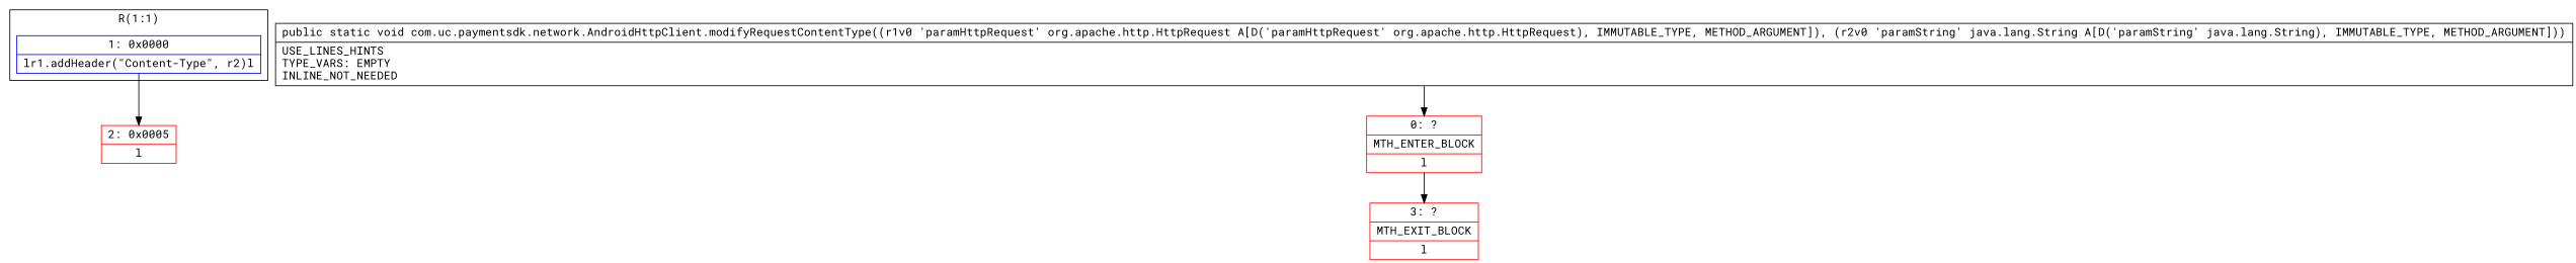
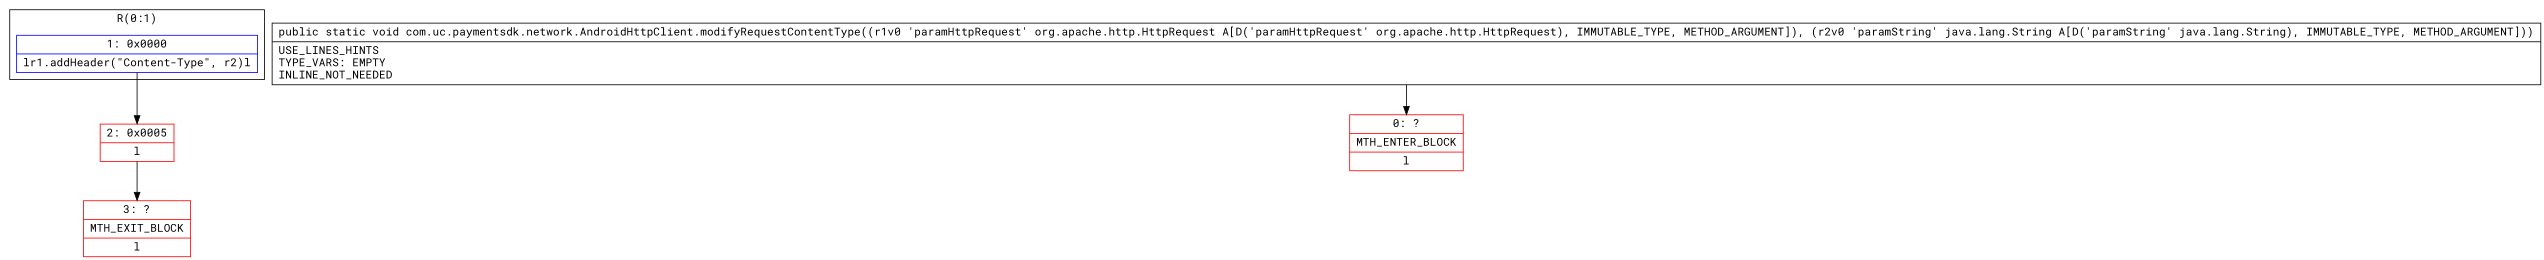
  digraph {
    fontname="Roboto Mono"
    node [color=red fontname="Roboto Mono" shape=record]
    edge [fontname="Roboto Mono"]
    n1 [color=blue label="{1\:\ 0x0000|lr1.addHeader(\"Content\-Type\", r2)l}"]
    n2 [label="{2\:\ 0x0005|l}"]
    n3 [label="{3\:\ ?|MTH_EXIT_BLOCK\l|l}"]
    n4 [label="{0\:\ ?|MTH_ENTER_BLOCK\l|l}"]
    n5 [label="{public static void com.uc.paymentsdk.network.AndroidHttpClient.modifyRequestContentType((r1v0 'paramHttpRequest' org.apache.http.HttpRequest A[D('paramHttpRequest' org.apache.http.HttpRequest), IMMUTABLE_TYPE, METHOD_ARGUMENT]), (r2v0 'paramString' java.lang.String A[D('paramString' java.lang.String), IMMUTABLE_TYPE, METHOD_ARGUMENT]))  | USE_LINES_HINTS\lTYPE_VARS: EMPTY\lINLINE_NOT_NEEDED\l}" color=""]
    subgraph cluster_1 {
-     label="R(1:1)"
+     label="R(0:1)"
      n1
    }
    n1 -> n2
-   n4 -> n3
+   n2 -> n3
    n5 -> n4
  }
